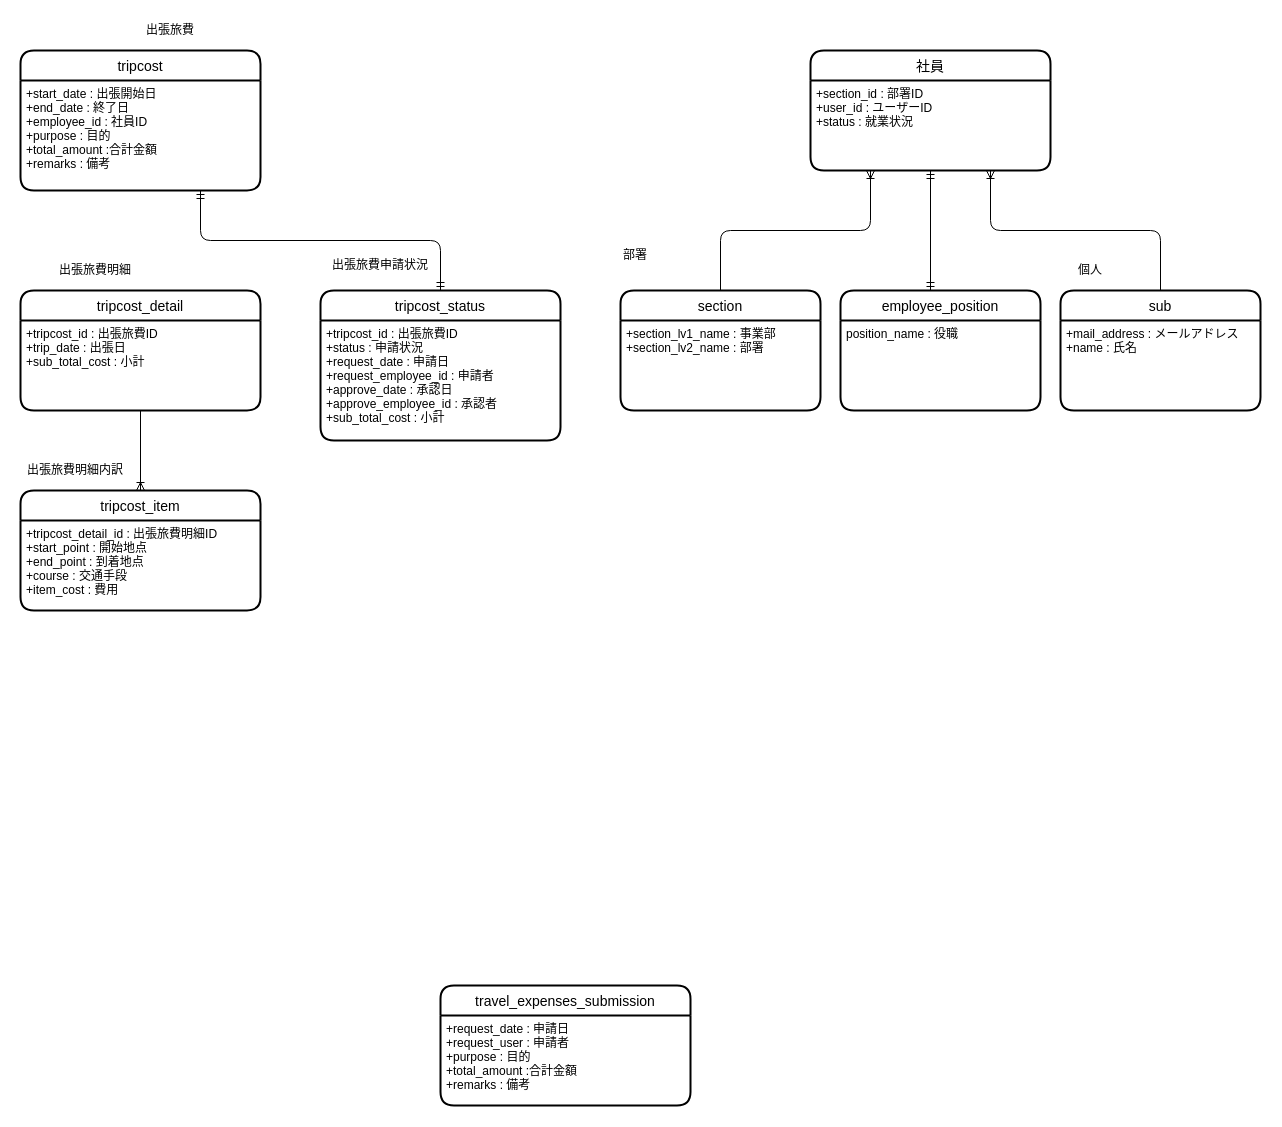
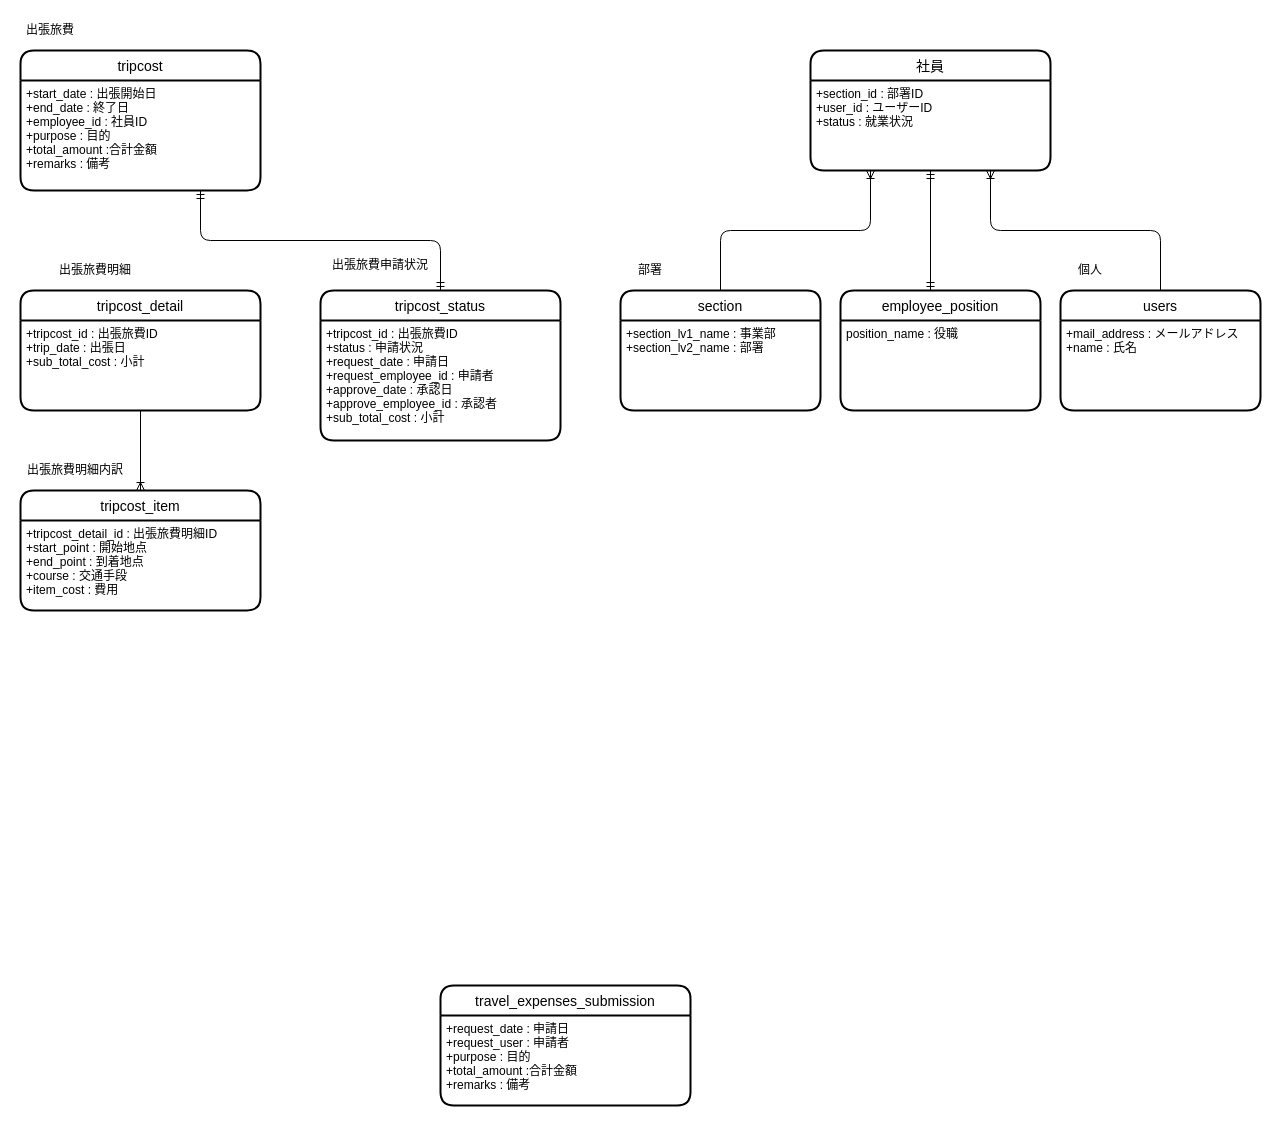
  <mxCell id="0" />
  <mxCell id="1" parent="0" />
  <mxCell id="2" value="travel_expenses_submission" style="swimlane;childLayout=stackLayout;horizontal=1;startSize=30;horizontalStack=0;rounded=1;fontSize=14;fontStyle=0;strokeWidth=2;resizeParent=0;resizeLast=1;shadow=0;dashed=0;align=center;" parent="1" vertex="1"><mxGeometry y="985" width="250" height="120" as="geometry" x="440" /></mxCell>
  <mxCell id="3" value="+request_date : 申請日&#10;+request_user : 申請者&#10;+purpose : 目的&#10;+total_amount :合計金額&#10;+remarks : 備考" style="align=left;strokeColor=none;fillColor=none;spacingLeft=4;fontSize=12;verticalAlign=top;resizable=0;rotatable=0;part=1;" parent="2" vertex="1"><mxGeometry y="30" width="250" height="90" as="geometry" /></mxCell>
- <mxCell id="4" value="出張旅費" style="text;html=1;strokeColor=none;fillColor=none;align=center;verticalAlign=middle;whiteSpace=wrap;rounded=0;" parent="1" vertex="1"><mxGeometry x="140" y="20" width="60" height="20" as="geometry" /></mxCell>
+ <mxCell id="4" value="出張旅費" style="text;html=1;strokeColor=none;fillColor=none;align=center;verticalAlign=middle;whiteSpace=wrap;rounded=0;" parent="1" vertex="1"><mxGeometry x="20" y="20" width="60" height="20" as="geometry" /></mxCell>
  <mxCell id="5" value="出張旅費明細" style="text;html=1;strokeColor=none;fillColor=none;align=center;verticalAlign=middle;whiteSpace=wrap;rounded=0;" parent="1" vertex="1"><mxGeometry x="45" y="260" width="100" height="20" as="geometry" /></mxCell>
  <mxCell id="6" value="出張旅費明細内訳" style="text;html=1;strokeColor=none;fillColor=none;align=center;verticalAlign=middle;whiteSpace=wrap;rounded=0;" parent="1" vertex="1"><mxGeometry x="20" y="460" width="110" height="20" as="geometry" /></mxCell>
  <mxCell id="7" style="edgeStyle=orthogonalEdgeStyle;rounded=0;orthogonalLoop=1;jettySize=auto;html=1;exitX=0.5;exitY=1;exitDx=0;exitDy=0;startArrow=none;startFill=0;endArrow=ERoneToMany;endFill=0;" parent="1" source="11" target="12" edge="1"><mxGeometry relative="1" as="geometry" /></mxCell>
  <mxCell id="8" value="tripcost" style="swimlane;childLayout=stackLayout;horizontal=1;startSize=30;horizontalStack=0;rounded=1;fontSize=14;fontStyle=0;strokeWidth=2;resizeParent=0;resizeLast=1;shadow=0;dashed=0;align=center;" parent="1" vertex="1"><mxGeometry x="20" y="50" width="240" height="140" as="geometry" /></mxCell>
  <mxCell id="9" value="+start_date : 出張開始日&#10;+end_date : 終了日&#10;+employee_id : 社員ID&#10;+purpose : 目的&#10;+total_amount :合計金額&#10;+remarks : 備考" style="align=left;strokeColor=none;fillColor=none;spacingLeft=4;fontSize=12;verticalAlign=top;resizable=0;rotatable=0;part=1;" parent="8" vertex="1"><mxGeometry y="30" width="240" height="110" as="geometry" /></mxCell>
  <mxCell id="10" value="tripcost_detail" style="swimlane;childLayout=stackLayout;horizontal=1;startSize=30;horizontalStack=0;rounded=1;fontSize=14;fontStyle=0;strokeWidth=2;resizeParent=0;resizeLast=1;shadow=0;dashed=0;align=center;" parent="1" vertex="1"><mxGeometry x="20" y="290" width="240" height="120" as="geometry" /></mxCell>
  <mxCell id="11" value="+tripcost_id : 出張旅費ID&#10;+trip_date : 出張日&#10;+sub_total_cost : 小計" style="align=left;strokeColor=none;fillColor=none;spacingLeft=4;fontSize=12;verticalAlign=top;resizable=0;rotatable=0;part=1;" parent="10" vertex="1"><mxGeometry y="30" width="240" height="90" as="geometry" /></mxCell>
  <mxCell id="12" value="tripcost_item" style="swimlane;childLayout=stackLayout;horizontal=1;startSize=30;horizontalStack=0;rounded=1;fontSize=14;fontStyle=0;strokeWidth=2;resizeParent=0;resizeLast=1;shadow=0;dashed=0;align=center;" parent="1" vertex="1"><mxGeometry x="20" y="490" width="240" height="120" as="geometry" /></mxCell>
  <mxCell id="13" value="+tripcost_detail_id : 出張旅費明細ID&#10;+start_point : 開始地点&#10;+end_point : 到着地点&#10;+course : 交通手段&#10;+item_cost : 費用" style="align=left;strokeColor=none;fillColor=none;spacingLeft=4;fontSize=12;verticalAlign=top;resizable=0;rotatable=0;part=1;" parent="12" vertex="1"><mxGeometry y="30" width="240" height="90" as="geometry" /></mxCell>
  <mxCell id="14" value="tripcost_status" style="swimlane;childLayout=stackLayout;horizontal=1;startSize=30;horizontalStack=0;rounded=1;fontSize=14;fontStyle=0;strokeWidth=2;resizeParent=0;resizeLast=1;shadow=0;dashed=0;align=center;" parent="1" vertex="1"><mxGeometry x="320" y="290" width="240" height="150" as="geometry" /></mxCell>
  <mxCell id="15" value="+tripcost_id : 出張旅費ID&#10;+status : 申請状況&#10;+request_date : 申請日&#10;+request_employee_id : 申請者&#10;+approve_date : 承認日&#10;+approve_employee_id : 承認者&#10;+sub_total_cost : 小計" style="align=left;strokeColor=none;fillColor=none;spacingLeft=4;fontSize=12;verticalAlign=top;resizable=0;rotatable=0;part=1;" parent="14" vertex="1"><mxGeometry y="30" width="240" height="120" as="geometry" /></mxCell>
  <mxCell id="16" value="出張旅費申請状況" style="text;html=1;strokeColor=none;fillColor=none;align=center;verticalAlign=middle;whiteSpace=wrap;rounded=0;" parent="1" vertex="1"><mxGeometry x="330" y="255" width="100" height="20" as="geometry" /></mxCell>
  <mxCell id="17" value="" style="edgeStyle=orthogonalEdgeStyle;fontSize=12;html=1;endArrow=ERmandOne;startArrow=ERmandOne;entryX=0.5;entryY=0;entryDx=0;entryDy=0;exitX=0.75;exitY=1;exitDx=0;exitDy=0;" parent="1" source="9" target="14" edge="1"><mxGeometry width="100" height="100" relative="1" as="geometry"><mxPoint x="210" y="440" as="sourcePoint" /><mxPoint x="310" y="340" as="targetPoint" /></mxGeometry></mxCell>
- <mxCell id="18" value="部署" style="text;html=1;strokeColor=none;fillColor=none;align=center;verticalAlign=middle;whiteSpace=wrap;rounded=0;" parent="1" vertex="1"><mxGeometry x="605" y="245" width="60" height="20" as="geometry" /></mxCell>
+ <mxCell id="18" value="部署" style="text;html=1;strokeColor=none;fillColor=none;align=center;verticalAlign=middle;whiteSpace=wrap;rounded=0;" parent="1" vertex="1"><mxGeometry x="620" y="260" width="60" height="20" as="geometry" /></mxCell>
  <mxCell id="19" value="社員" style="swimlane;childLayout=stackLayout;horizontal=1;startSize=30;horizontalStack=0;rounded=1;fontSize=14;fontStyle=0;strokeWidth=2;resizeParent=0;resizeLast=1;shadow=0;dashed=0;align=center;" parent="1" vertex="1"><mxGeometry x="810" y="50" width="240" height="120" as="geometry" /></mxCell>
  <mxCell id="20" value="+section_id : 部署ID&#10;+user_id : ユーザーID&#10;+status : 就業状況&#10;" style="align=left;strokeColor=none;fillColor=none;spacingLeft=4;fontSize=12;verticalAlign=top;resizable=0;rotatable=0;part=1;" parent="19" vertex="1"><mxGeometry y="30" width="240" height="90" as="geometry" /></mxCell>
  <mxCell id="21" value="" style="fontSize=12;html=1;endArrow=ERmandOne;startArrow=ERmandOne;entryX=0.5;entryY=1;entryDx=0;entryDy=0;exitX=0.45;exitY=0;exitDx=0;exitDy=0;exitPerimeter=0;" parent="1" source="26" target="20" edge="1"><mxGeometry width="100" height="100" relative="1" as="geometry"><mxPoint x="650" y="440" as="sourcePoint" /><mxPoint x="750" y="340" as="targetPoint" /></mxGeometry></mxCell>
  <mxCell id="22" value="" style="edgeStyle=orthogonalEdgeStyle;fontSize=12;html=1;endArrow=ERoneToMany;exitX=0.5;exitY=0;exitDx=0;exitDy=0;entryX=0.25;entryY=1;entryDx=0;entryDy=0;" parent="1" source="24" target="20" edge="1"><mxGeometry width="100" height="100" relative="1" as="geometry"><mxPoint x="650" y="440" as="sourcePoint" /><mxPoint x="750" y="340" as="targetPoint" /></mxGeometry></mxCell>
  <mxCell id="23" value="" style="edgeStyle=orthogonalEdgeStyle;fontSize=12;html=1;endArrow=ERoneToMany;exitX=0.5;exitY=0;exitDx=0;exitDy=0;entryX=0.75;entryY=1;entryDx=0;entryDy=0;" parent="1" source="28" target="20" edge="1"><mxGeometry width="100" height="100" relative="1" as="geometry"><mxPoint x="650" y="440" as="sourcePoint" /><mxPoint x="750" y="340" as="targetPoint" /></mxGeometry></mxCell>
  <mxCell id="24" value="section" style="swimlane;childLayout=stackLayout;horizontal=1;startSize=30;horizontalStack=0;rounded=1;fontSize=14;fontStyle=0;strokeWidth=2;resizeParent=0;resizeLast=1;shadow=0;dashed=0;align=center;" parent="1" vertex="1"><mxGeometry x="620" y="290" width="200" height="120" as="geometry" /></mxCell>
  <mxCell id="25" value="+section_lv1_name : 事業部&#10;+section_lv2_name : 部署" style="align=left;strokeColor=none;fillColor=none;spacingLeft=4;fontSize=12;verticalAlign=top;resizable=0;rotatable=0;part=1;" parent="24" vertex="1"><mxGeometry y="30" width="200" height="90" as="geometry" /></mxCell>
  <mxCell id="26" value="employee_position" style="swimlane;childLayout=stackLayout;horizontal=1;startSize=30;horizontalStack=0;rounded=1;fontSize=14;fontStyle=0;strokeWidth=2;resizeParent=0;resizeLast=1;shadow=0;dashed=0;align=center;" parent="1" vertex="1"><mxGeometry x="840" y="290" width="200" height="120" as="geometry" /></mxCell>
  <mxCell id="27" value="position_name : 役職" style="align=left;strokeColor=none;fillColor=none;spacingLeft=4;fontSize=12;verticalAlign=top;resizable=0;rotatable=0;part=1;" parent="26" vertex="1"><mxGeometry y="30" width="200" height="90" as="geometry" /></mxCell>
- <mxCell id="28" value="sub" style="swimlane;childLayout=stackLayout;horizontal=1;startSize=30;horizontalStack=0;rounded=1;fontSize=14;fontStyle=0;strokeWidth=2;resizeParent=0;resizeLast=1;shadow=0;dashed=0;align=center;" parent="1" vertex="1"><mxGeometry x="1060" y="290" width="200" height="120" as="geometry" /></mxCell>
+ <mxCell id="28" value="users" style="swimlane;childLayout=stackLayout;horizontal=1;startSize=30;horizontalStack=0;rounded=1;fontSize=14;fontStyle=0;strokeWidth=2;resizeParent=0;resizeLast=1;shadow=0;dashed=0;align=center;" parent="1" vertex="1"><mxGeometry x="1060" y="290" width="200" height="120" as="geometry" /></mxCell>
  <mxCell id="29" value="+mail_address : メールアドレス&#10;+name : 氏名" style="align=left;strokeColor=none;fillColor=none;spacingLeft=4;fontSize=12;verticalAlign=top;resizable=0;rotatable=0;part=1;" parent="28" vertex="1"><mxGeometry y="30" width="200" height="90" as="geometry" /></mxCell>
  <mxCell id="30" value="個人" style="text;html=1;strokeColor=none;fillColor=none;align=center;verticalAlign=middle;whiteSpace=wrap;rounded=0;" parent="1" vertex="1"><mxGeometry x="1060" y="260" width="60" height="20" as="geometry" /></mxCell>
